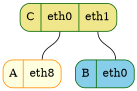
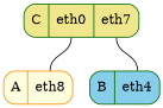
  graph {
    node [color=darkgreen shape=Mrecord style=filled]
    edge [headport=1]
    n1 [color=darkorange fillcolor=lightyellow label="<0>A|<1>eth8"]
-   n2 [fillcolor=skyblue label="<0>B|<1>eth0"]
-   n3 [fillcolor=khaki label="<0>C|<1>eth0|<2>eth1"]
+   n2 [fillcolor=skyblue label="<0>B|<1>eth4"]
+   n3 [fillcolor=khaki label="<0>C|<1>eth0|<2>eth7"]
    n3 -- n1 [tailport=1]
    n3 -- n2 [tailport=2]
  }
